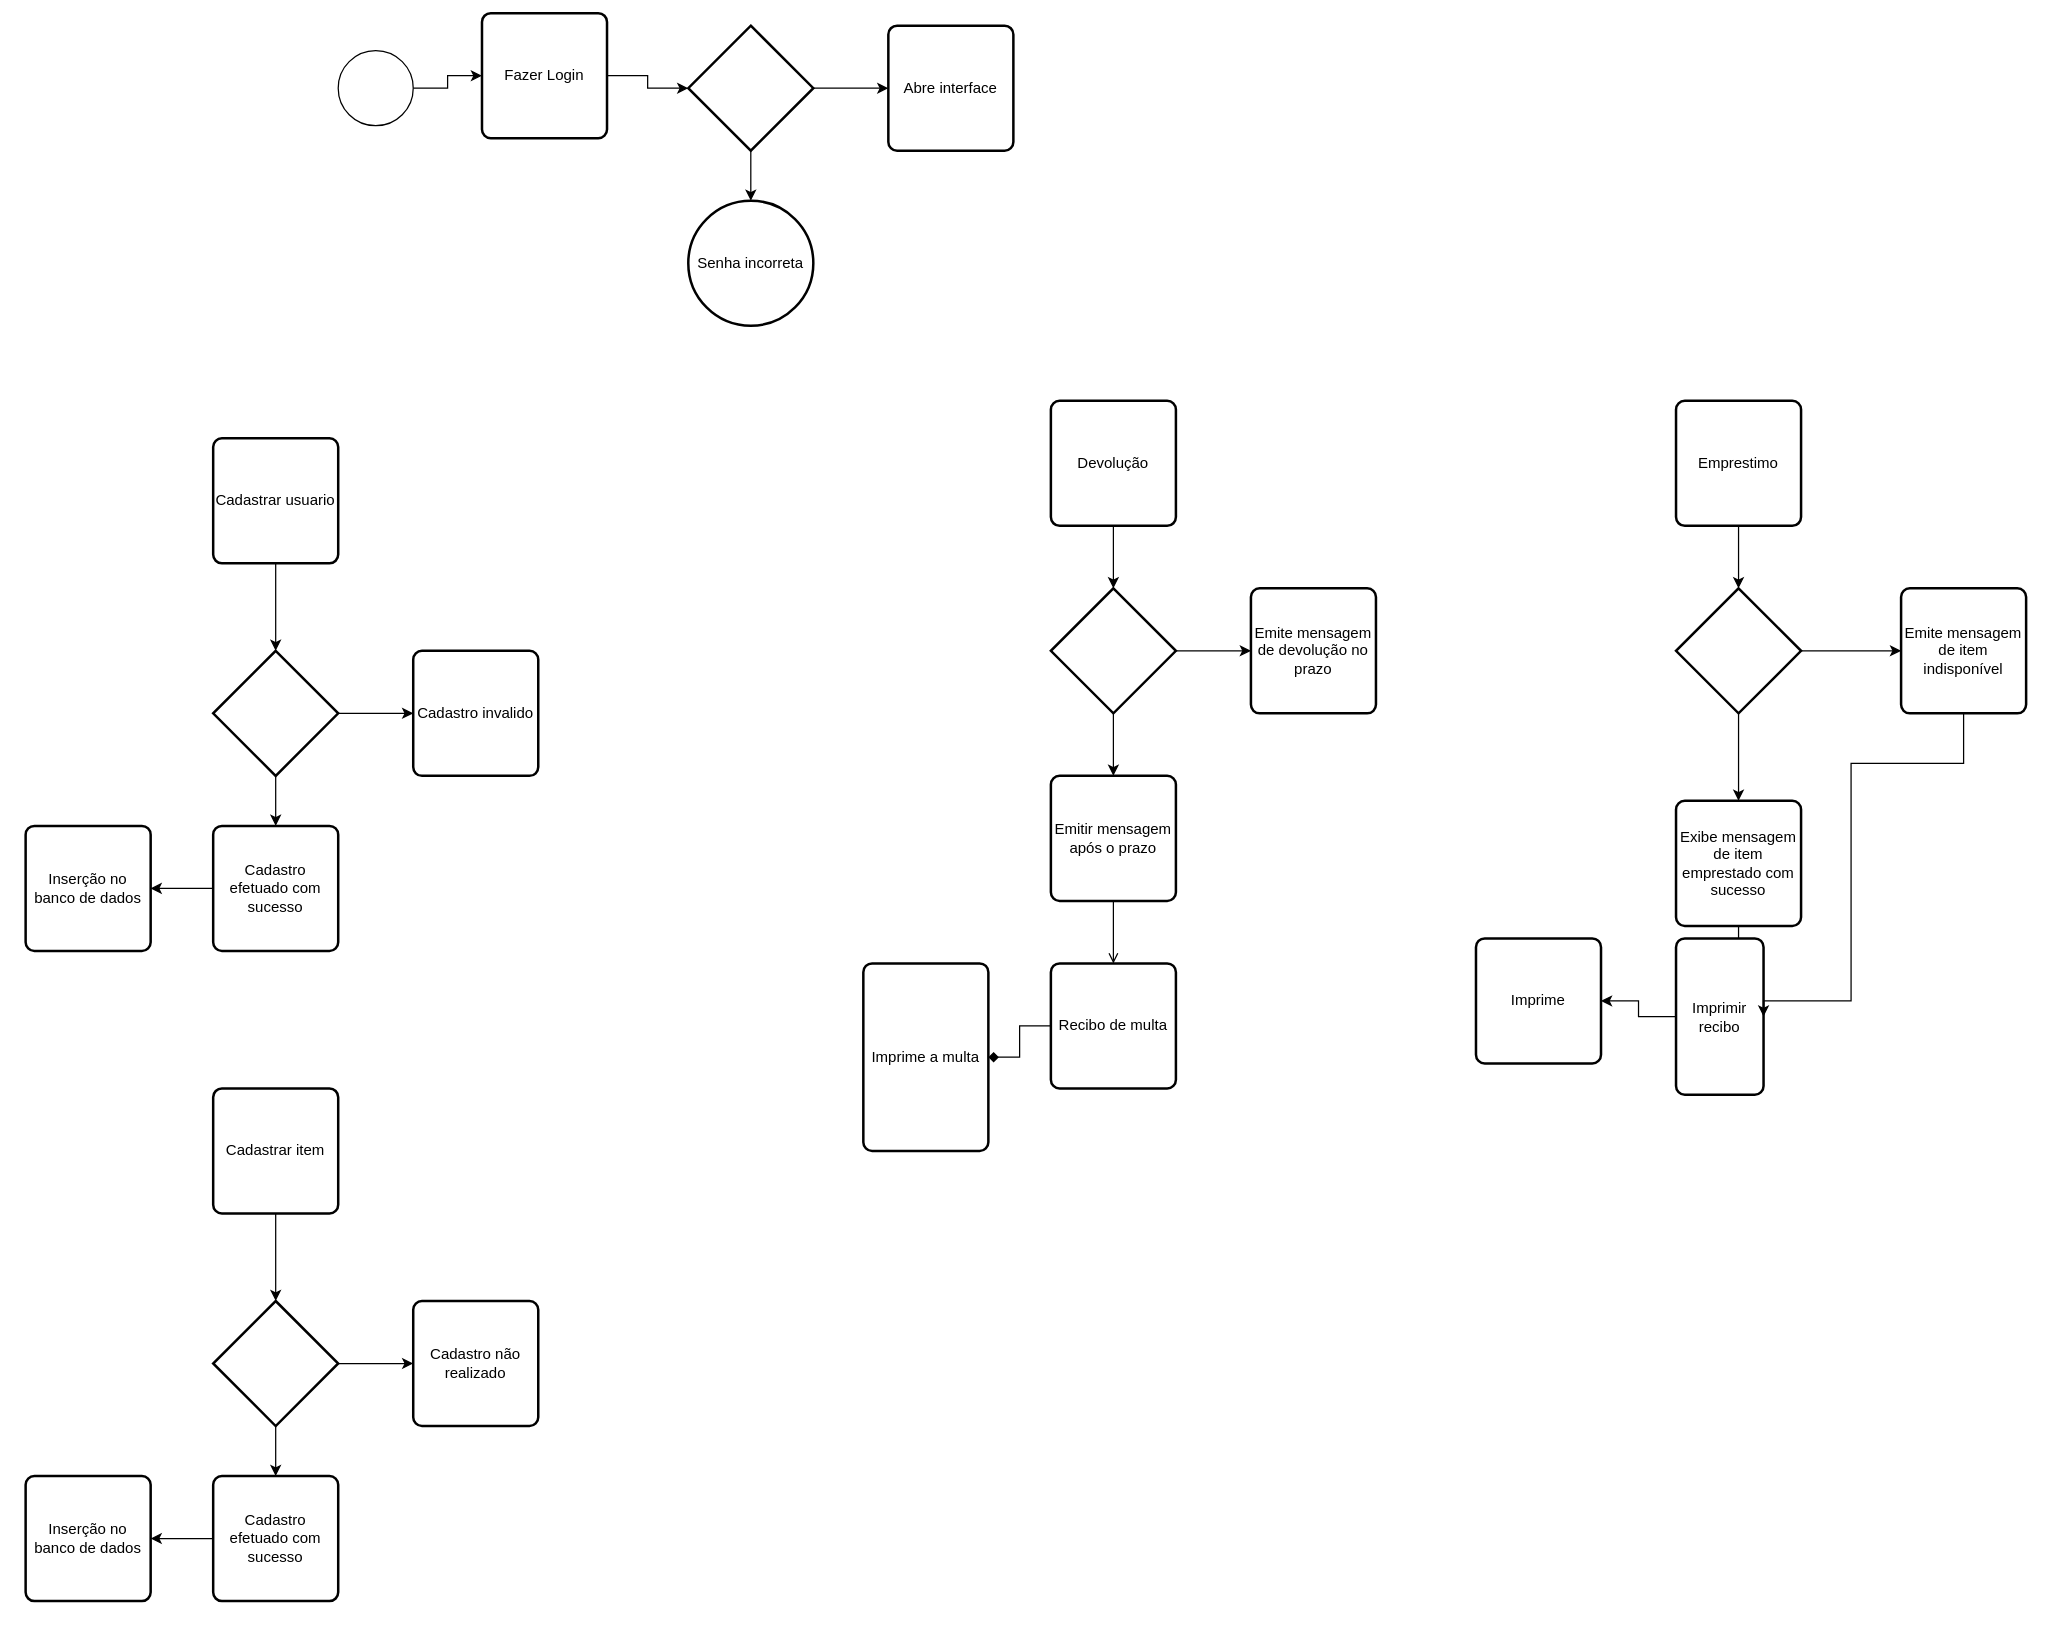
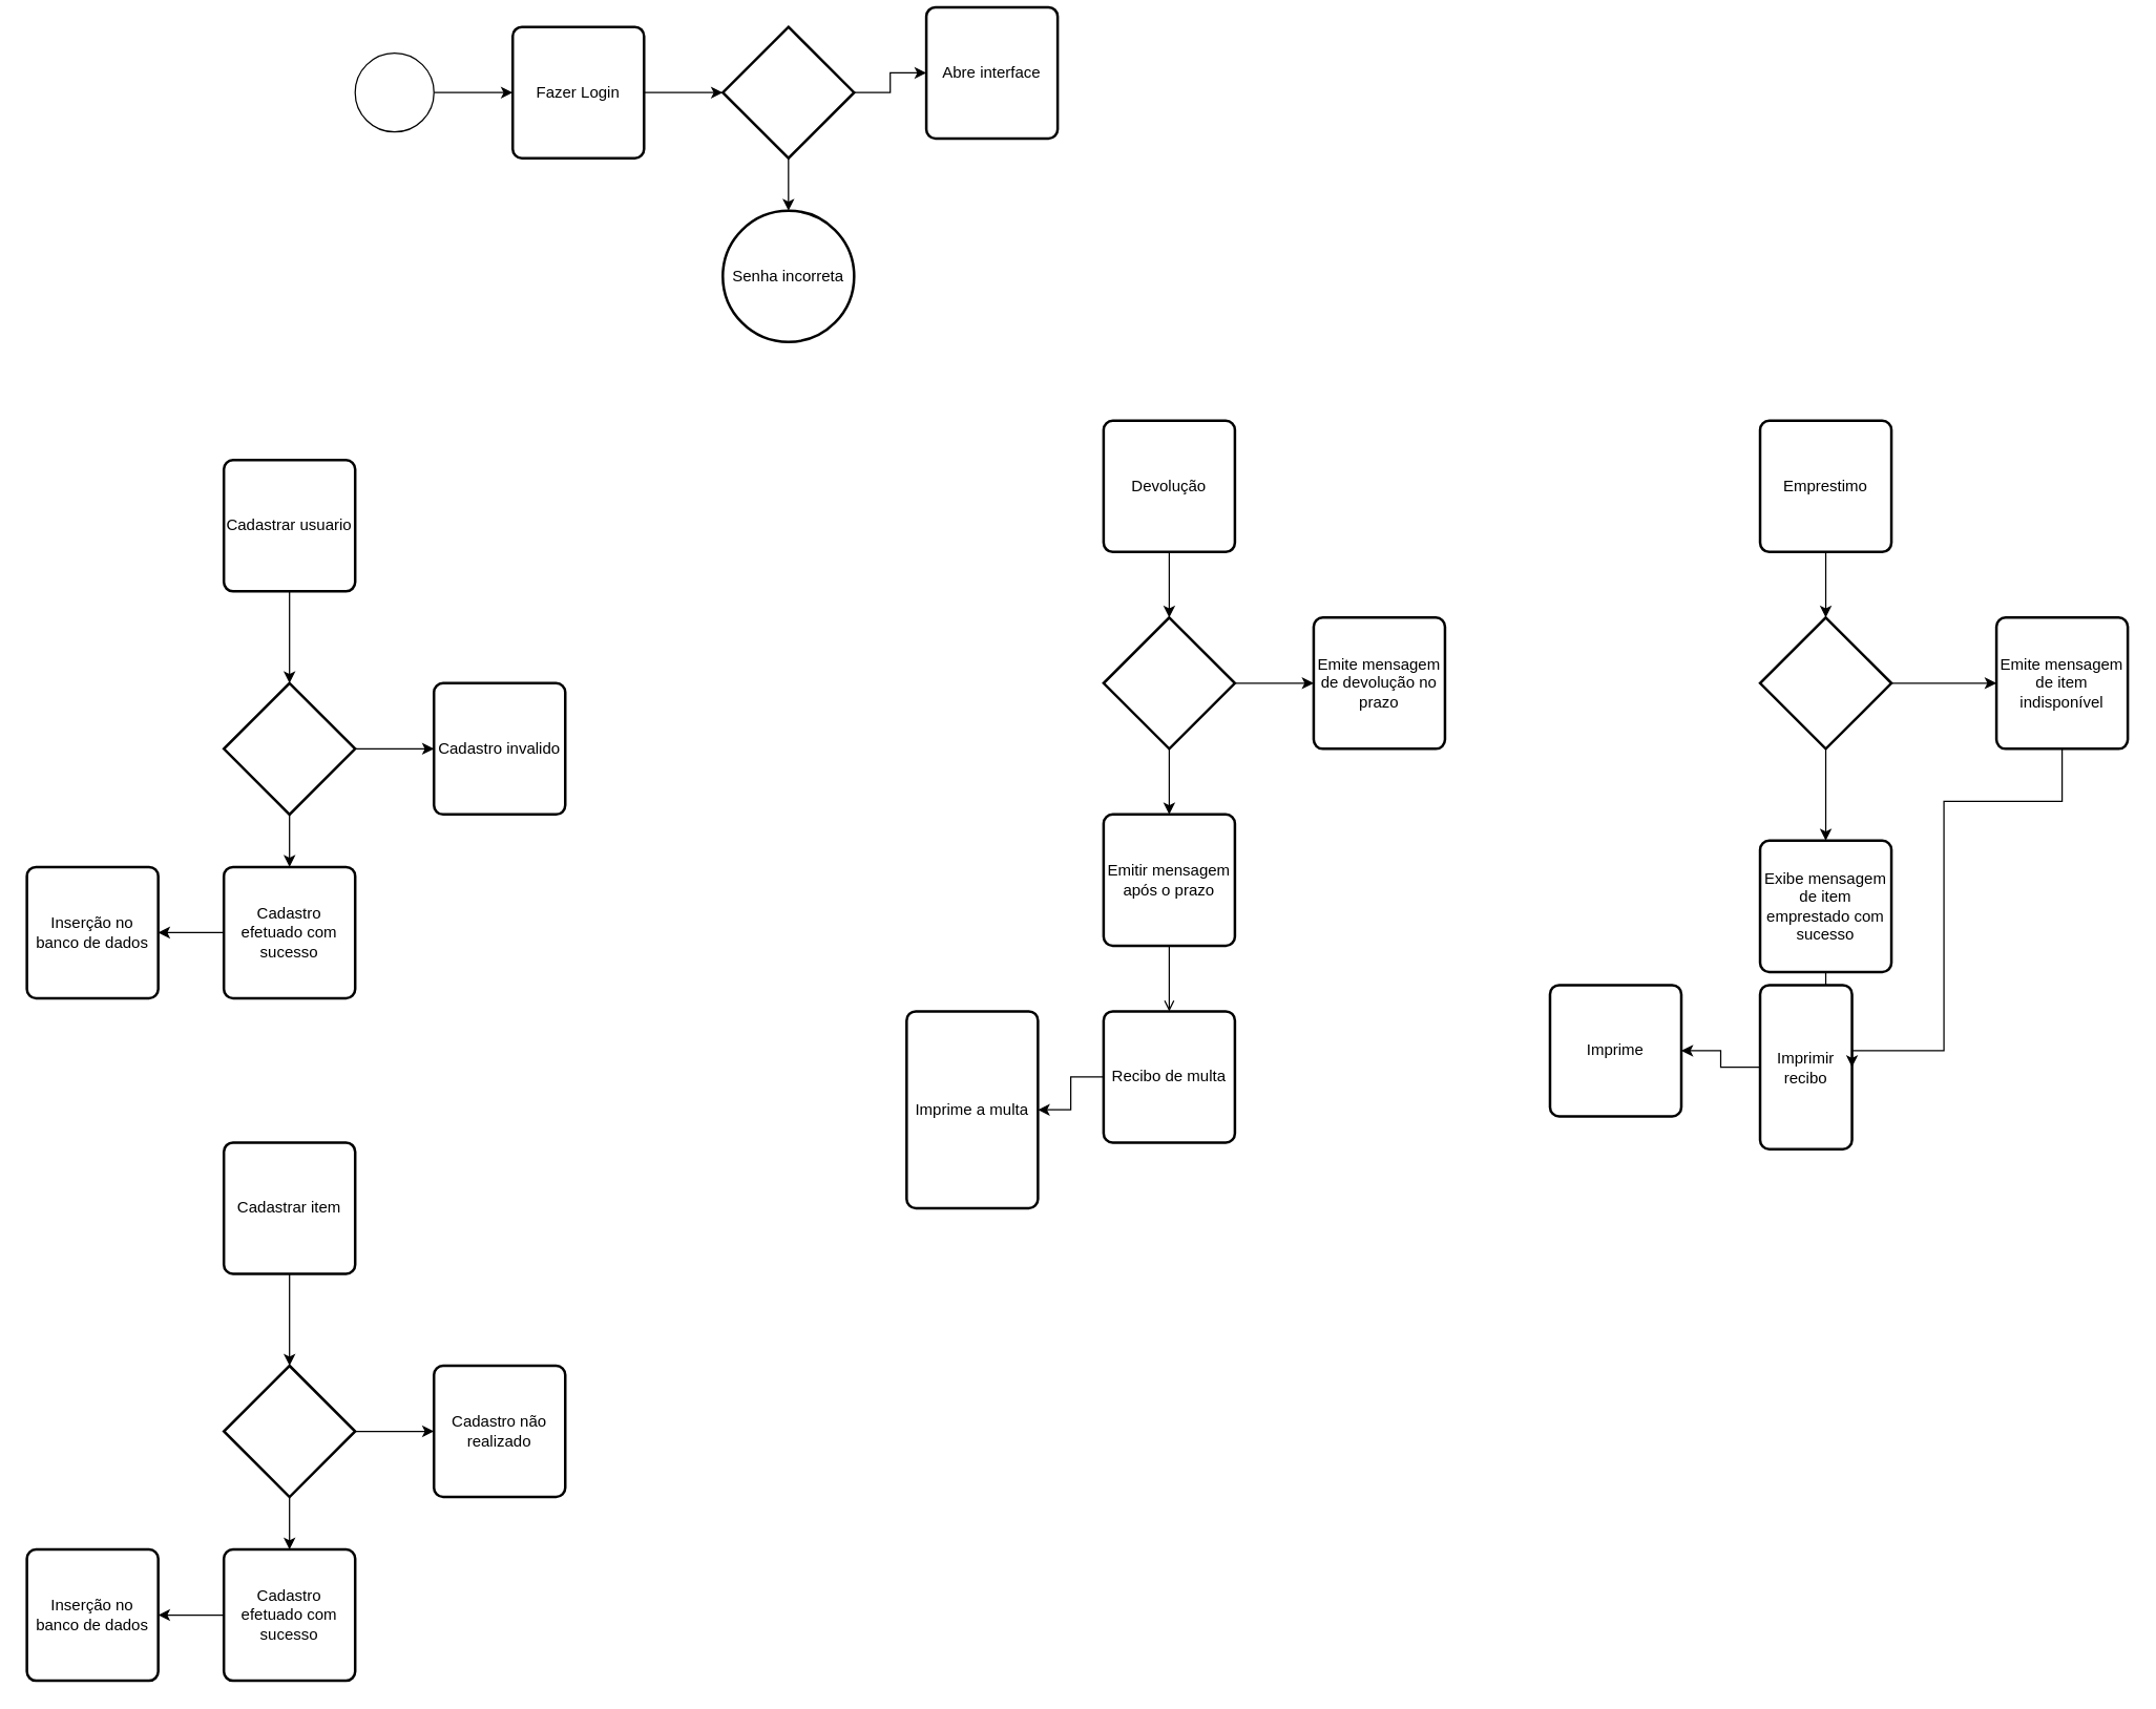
  <mxCell id="0" />
  <mxCell id="1" parent="0" />
  <mxCell id="2" value="" style="edgeStyle=orthogonalEdgeStyle;rounded=0;orthogonalLoop=1;jettySize=auto;html=1;" edge="1" parent="1" source="3" target="4"><mxGeometry relative="1" as="geometry" /></mxCell>
  <mxCell id="3" value="" style="verticalLabelPosition=bottom;verticalAlign=top;html=1;shape=mxgraph.flowchart.on-page_reference;" vertex="1" parent="1"><mxGeometry x="270" y="40" width="60" height="60" as="geometry" /></mxCell>
- <mxCell id="4" value="Fazer Login" style="rounded=1;whiteSpace=wrap;html=1;absoluteArcSize=1;arcSize=14;strokeWidth=2;" vertex="1" parent="1"><mxGeometry x="385" y="10" width="100" height="100" as="geometry" /></mxCell>
+ <mxCell id="4" value="Fazer Login" style="rounded=1;whiteSpace=wrap;html=1;absoluteArcSize=1;arcSize=14;strokeWidth=2;" vertex="1" parent="1"><mxGeometry x="390" y="20" width="100" height="100" as="geometry" /></mxCell>
  <mxCell id="5" value="" style="edgeStyle=orthogonalEdgeStyle;rounded=0;orthogonalLoop=1;jettySize=auto;html=1;" edge="1" parent="1" source="7" target="9"><mxGeometry relative="1" as="geometry" /></mxCell>
  <mxCell id="6" value="" style="edgeStyle=orthogonalEdgeStyle;rounded=0;orthogonalLoop=1;jettySize=auto;html=1;" edge="1" parent="1" source="7" target="10"><mxGeometry relative="1" as="geometry" /></mxCell>
  <mxCell id="7" value="" style="strokeWidth=2;html=1;shape=mxgraph.flowchart.decision;whiteSpace=wrap;" vertex="1" parent="1"><mxGeometry x="550" y="20" width="100" height="100" as="geometry" /></mxCell>
  <mxCell id="8" style="edgeStyle=orthogonalEdgeStyle;rounded=0;orthogonalLoop=1;jettySize=auto;html=1;entryX=0;entryY=0.5;entryDx=0;entryDy=0;entryPerimeter=0;" edge="1" parent="1" source="4" target="7"><mxGeometry relative="1" as="geometry" /></mxCell>
  <mxCell id="9" value="Senha incorreta" style="ellipse;whiteSpace=wrap;html=1;absoluteArcSize=1;arcSize=14;strokeWidth=2;" vertex="1" parent="1"><mxGeometry x="550" y="160" width="100" height="100" as="geometry" /></mxCell>
- <mxCell id="10" value="Abre interface" style="rounded=1;whiteSpace=wrap;html=1;absoluteArcSize=1;arcSize=14;strokeWidth=2;" vertex="1" parent="1"><mxGeometry x="710" y="20" width="100" height="100" as="geometry" /></mxCell>
+ <mxCell id="10" value="Abre interface" style="rounded=1;whiteSpace=wrap;html=1;absoluteArcSize=1;arcSize=14;strokeWidth=2;" vertex="1" parent="1"><mxGeometry x="705" y="5" width="100" height="100" as="geometry" /></mxCell>
  <mxCell id="11" value="" style="edgeStyle=orthogonalEdgeStyle;rounded=0;orthogonalLoop=1;jettySize=auto;html=1;" edge="1" parent="1" source="12" target="15"><mxGeometry relative="1" as="geometry" /></mxCell>
  <mxCell id="12" value="Devolução" style="rounded=1;whiteSpace=wrap;html=1;absoluteArcSize=1;arcSize=14;strokeWidth=2;" vertex="1" parent="1"><mxGeometry x="840" y="320" width="100" height="100" as="geometry" /></mxCell>
  <mxCell id="13" value="" style="edgeStyle=orthogonalEdgeStyle;rounded=0;orthogonalLoop=1;jettySize=auto;html=1;" edge="1" parent="1" source="15" target="16"><mxGeometry relative="1" as="geometry" /></mxCell>
  <mxCell id="14" value="" style="edgeStyle=orthogonalEdgeStyle;rounded=0;orthogonalLoop=1;jettySize=auto;html=1;" edge="1" parent="1" source="15" target="18"><mxGeometry relative="1" as="geometry" /></mxCell>
  <mxCell id="15" value="" style="strokeWidth=2;html=1;shape=mxgraph.flowchart.decision;whiteSpace=wrap;" vertex="1" parent="1"><mxGeometry x="840" y="470" width="100" height="100" as="geometry" /></mxCell>
  <mxCell id="16" value="Emite mensagem de devolução no prazo" style="rounded=1;whiteSpace=wrap;html=1;absoluteArcSize=1;arcSize=14;strokeWidth=2;" vertex="1" parent="1"><mxGeometry x="1000" y="470" width="100" height="100" as="geometry" /></mxCell>
  <mxCell id="17" value="" style="edgeStyle=orthogonalEdgeStyle;rounded=0;orthogonalLoop=1;jettySize=auto;html=1;endArrow=open;" edge="1" parent="1" source="18" target="20"><mxGeometry relative="1" as="geometry" /></mxCell>
  <mxCell id="18" value="Emitir mensagem após o prazo" style="rounded=1;whiteSpace=wrap;html=1;absoluteArcSize=1;arcSize=14;strokeWidth=2;" vertex="1" parent="1"><mxGeometry x="840" y="620" width="100" height="100" as="geometry" /></mxCell>
- <mxCell id="19" value="" style="edgeStyle=orthogonalEdgeStyle;rounded=0;orthogonalLoop=1;jettySize=auto;html=1;endArrow=diamond;" edge="1" parent="1" source="20" target="21"><mxGeometry relative="1" as="geometry" /></mxCell>
+ <mxCell id="19" value="" style="edgeStyle=orthogonalEdgeStyle;rounded=0;orthogonalLoop=1;jettySize=auto;html=1;" edge="1" parent="1" source="20" target="21"><mxGeometry relative="1" as="geometry" /></mxCell>
  <mxCell id="20" value="Recibo de multa" style="rounded=1;whiteSpace=wrap;html=1;absoluteArcSize=1;arcSize=14;strokeWidth=2;" vertex="1" parent="1"><mxGeometry x="840" y="770" width="100" height="100" as="geometry" /></mxCell>
  <mxCell id="21" value="Imprime a multa" style="rounded=1;whiteSpace=wrap;html=1;absoluteArcSize=1;arcSize=14;strokeWidth=2;" vertex="1" parent="1"><mxGeometry x="690" y="770" width="100" height="150" as="geometry" /></mxCell>
  <mxCell id="22" value="" style="edgeStyle=orthogonalEdgeStyle;rounded=0;orthogonalLoop=1;jettySize=auto;html=1;" edge="1" parent="1" source="23" target="26"><mxGeometry relative="1" as="geometry" /></mxCell>
  <mxCell id="23" value="Emprestimo" style="rounded=1;whiteSpace=wrap;html=1;absoluteArcSize=1;arcSize=14;strokeWidth=2;" vertex="1" parent="1"><mxGeometry x="1340" y="320" width="100" height="100" as="geometry" /></mxCell>
  <mxCell id="24" style="edgeStyle=orthogonalEdgeStyle;rounded=0;orthogonalLoop=1;jettySize=auto;html=1;entryX=0.5;entryY=0;entryDx=0;entryDy=0;" edge="1" parent="1" source="26" target="28"><mxGeometry relative="1" as="geometry" /></mxCell>
  <mxCell id="25" value="" style="edgeStyle=orthogonalEdgeStyle;rounded=0;orthogonalLoop=1;jettySize=auto;html=1;" edge="1" parent="1" source="26" target="32"><mxGeometry relative="1" as="geometry" /></mxCell>
  <mxCell id="26" value="" style="strokeWidth=2;html=1;shape=mxgraph.flowchart.decision;whiteSpace=wrap;" vertex="1" parent="1"><mxGeometry x="1340" y="470" width="100" height="100" as="geometry" /></mxCell>
  <mxCell id="27" value="" style="edgeStyle=orthogonalEdgeStyle;rounded=0;orthogonalLoop=1;jettySize=auto;html=1;" edge="1" parent="1" source="28" target="30"><mxGeometry relative="1" as="geometry" /></mxCell>
  <mxCell id="28" value="Exibe mensagem de item emprestado com sucesso" style="rounded=1;whiteSpace=wrap;html=1;absoluteArcSize=1;arcSize=14;strokeWidth=2;" vertex="1" parent="1"><mxGeometry x="1340" y="640" width="100" height="100" as="geometry" /></mxCell>
  <mxCell id="29" value="" style="edgeStyle=orthogonalEdgeStyle;rounded=0;orthogonalLoop=1;jettySize=auto;html=1;" edge="1" parent="1" source="30" target="33"><mxGeometry relative="1" as="geometry" /></mxCell>
  <mxCell id="30" value="Imprimir recibo" style="rounded=1;whiteSpace=wrap;html=1;absoluteArcSize=1;arcSize=14;strokeWidth=2;" vertex="1" parent="1"><mxGeometry x="1340" y="750" width="70" height="125" as="geometry" /></mxCell>
  <mxCell id="31" style="edgeStyle=orthogonalEdgeStyle;rounded=0;orthogonalLoop=1;jettySize=auto;html=1;entryX=1;entryY=0.5;entryDx=0;entryDy=0;" edge="1" parent="1" source="32" target="30"><mxGeometry relative="1" as="geometry"><Array as="points"><mxPoint x="1570" y="610" /><mxPoint x="1480" y="610" /><mxPoint x="1480" y="800" /></Array></mxGeometry></mxCell>
  <mxCell id="32" value="Emite mensagem de item indisponível" style="rounded=1;whiteSpace=wrap;html=1;absoluteArcSize=1;arcSize=14;strokeWidth=2;" vertex="1" parent="1"><mxGeometry x="1520" y="470" width="100" height="100" as="geometry" /></mxCell>
  <mxCell id="33" value="Imprime" style="rounded=1;whiteSpace=wrap;html=1;absoluteArcSize=1;arcSize=14;strokeWidth=2;" vertex="1" parent="1"><mxGeometry x="1180" y="750" width="100" height="100" as="geometry" /></mxCell>
  <mxCell id="34" style="edgeStyle=orthogonalEdgeStyle;rounded=0;orthogonalLoop=1;jettySize=auto;html=1;entryX=0.5;entryY=0;entryDx=0;entryDy=0;" edge="1" parent="1" source="35"><mxGeometry relative="1" as="geometry"><mxPoint x="220" y="520" as="targetPoint" /></mxGeometry></mxCell>
  <mxCell id="35" value="Cadastrar usuario" style="rounded=1;whiteSpace=wrap;html=1;absoluteArcSize=1;arcSize=14;strokeWidth=2;" vertex="1" parent="1"><mxGeometry x="170" y="350" width="100" height="100" as="geometry" /></mxCell>
  <mxCell id="36" value="" style="edgeStyle=orthogonalEdgeStyle;rounded=0;orthogonalLoop=1;jettySize=auto;html=1;" edge="1" parent="1" source="38" target="39"><mxGeometry relative="1" as="geometry" /></mxCell>
  <mxCell id="37" value="" style="edgeStyle=orthogonalEdgeStyle;rounded=0;orthogonalLoop=1;jettySize=auto;html=1;" edge="1" parent="1" source="38" target="41"><mxGeometry relative="1" as="geometry" /></mxCell>
  <mxCell id="38" value="" style="strokeWidth=2;html=1;shape=mxgraph.flowchart.decision;whiteSpace=wrap;" vertex="1" parent="1"><mxGeometry x="170" y="520" width="100" height="100" as="geometry" /></mxCell>
  <mxCell id="39" value="Cadastro invalido" style="rounded=1;whiteSpace=wrap;html=1;absoluteArcSize=1;arcSize=14;strokeWidth=2;" vertex="1" parent="1"><mxGeometry x="330" y="520" width="100" height="100" as="geometry" /></mxCell>
  <mxCell id="40" value="" style="edgeStyle=orthogonalEdgeStyle;rounded=0;orthogonalLoop=1;jettySize=auto;html=1;" edge="1" parent="1" source="41" target="42"><mxGeometry relative="1" as="geometry" /></mxCell>
  <mxCell id="41" value="Cadastro efetuado com sucesso" style="rounded=1;whiteSpace=wrap;html=1;absoluteArcSize=1;arcSize=14;strokeWidth=2;" vertex="1" parent="1"><mxGeometry x="170" y="660" width="100" height="100" as="geometry" /></mxCell>
  <mxCell id="42" value="Inserção no banco de dados" style="rounded=1;whiteSpace=wrap;html=1;absoluteArcSize=1;arcSize=14;strokeWidth=2;" vertex="1" parent="1"><mxGeometry x="20" y="660" width="100" height="100" as="geometry" /></mxCell>
  <mxCell id="43" style="edgeStyle=orthogonalEdgeStyle;rounded=0;orthogonalLoop=1;jettySize=auto;html=1;entryX=0.5;entryY=0;entryDx=0;entryDy=0;" edge="1" parent="1" source="44"><mxGeometry relative="1" as="geometry"><mxPoint x="220" y="1040" as="targetPoint" /></mxGeometry></mxCell>
  <mxCell id="44" value="Cadastrar item" style="rounded=1;whiteSpace=wrap;html=1;absoluteArcSize=1;arcSize=14;strokeWidth=2;" vertex="1" parent="1"><mxGeometry x="170" y="870" width="100" height="100" as="geometry" /></mxCell>
  <mxCell id="45" value="" style="edgeStyle=orthogonalEdgeStyle;rounded=0;orthogonalLoop=1;jettySize=auto;html=1;" edge="1" parent="1" source="47" target="48"><mxGeometry relative="1" as="geometry" /></mxCell>
  <mxCell id="46" value="" style="edgeStyle=orthogonalEdgeStyle;rounded=0;orthogonalLoop=1;jettySize=auto;html=1;" edge="1" parent="1" source="47" target="50"><mxGeometry relative="1" as="geometry" /></mxCell>
  <mxCell id="47" value="" style="strokeWidth=2;html=1;shape=mxgraph.flowchart.decision;whiteSpace=wrap;" vertex="1" parent="1"><mxGeometry x="170" y="1040" width="100" height="100" as="geometry" /></mxCell>
  <mxCell id="48" value="Cadastro não realizado" style="rounded=1;whiteSpace=wrap;html=1;absoluteArcSize=1;arcSize=14;strokeWidth=2;" vertex="1" parent="1"><mxGeometry x="330" y="1040" width="100" height="100" as="geometry" /></mxCell>
  <mxCell id="49" value="" style="edgeStyle=orthogonalEdgeStyle;rounded=0;orthogonalLoop=1;jettySize=auto;html=1;" edge="1" parent="1" source="50" target="51"><mxGeometry relative="1" as="geometry" /></mxCell>
  <mxCell id="50" value="Cadastro efetuado com sucesso" style="rounded=1;whiteSpace=wrap;html=1;absoluteArcSize=1;arcSize=14;strokeWidth=2;" vertex="1" parent="1"><mxGeometry x="170" y="1180" width="100" height="100" as="geometry" /></mxCell>
  <mxCell id="51" value="Inserção no banco de dados" style="rounded=1;whiteSpace=wrap;html=1;absoluteArcSize=1;arcSize=14;strokeWidth=2;" vertex="1" parent="1"><mxGeometry x="20" y="1180" width="100" height="100" as="geometry" /></mxCell>
